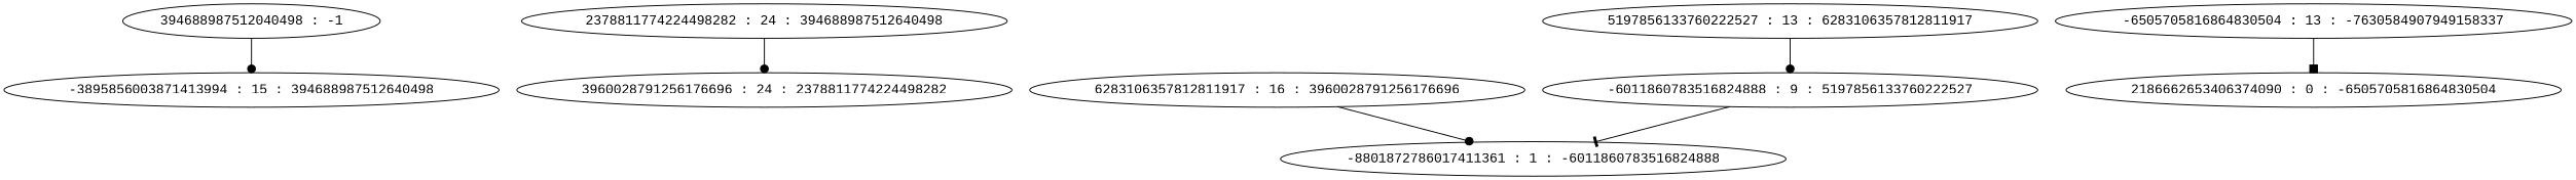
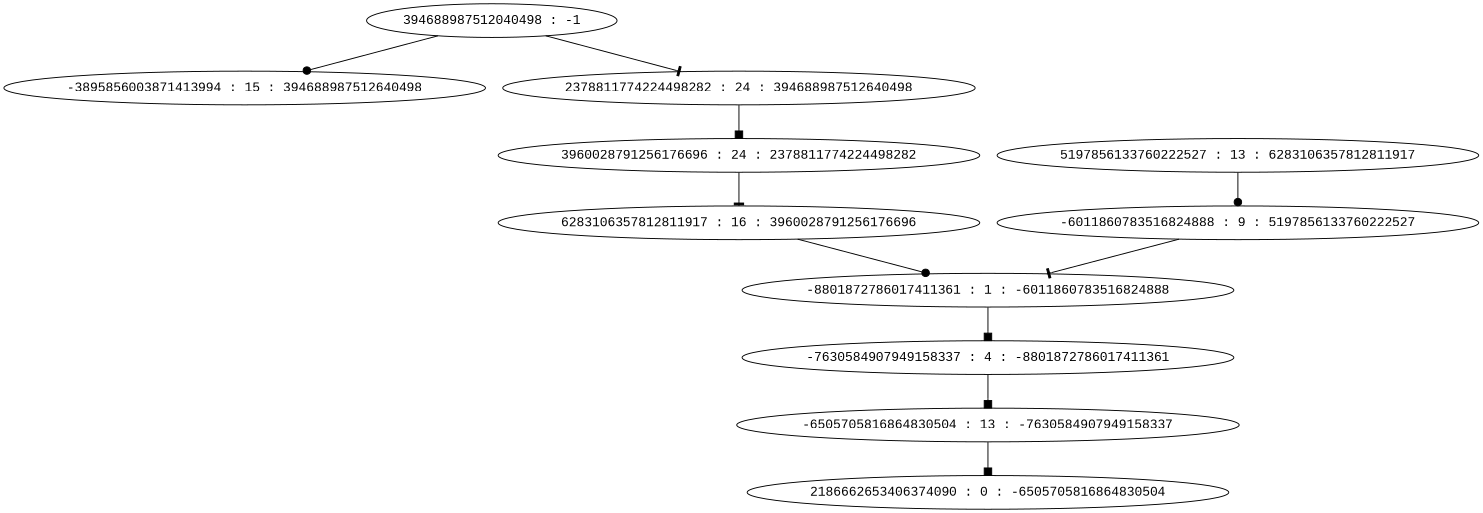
  digraph {
    fontname="Liberation Mono"
    node [fontname="Liberation Mono"]
    edge [arrowhead=dot fontname="Liberation Mono"]
    n1 [label="394688987512040498 : -1"]
    n2 [label="-3895856003871413994 : 15 : 394688987512640498\n"]
    n3 [label="2378811774224498282 : 24 : 394688987512640498\n"]
    n4 [label="3960028791256176696 : 24 : 2378811774224498282\n"]
    n5 [label="6283106357812811917 : 16 : 3960028791256176696\n"]
    n6 [label="-8801872786017411361 : 1 : -6011860783516824888\n"]
    n7 [label="5197856133760222527 : 13 : 6283106357812811917\n"]
    n8 [label="-6011860783516824888 : 9 : 5197856133760222527\n"]
+   n9 [label="-7630584907949158337 : 4 : -8801872786017411361\n"]
    n10 [label="-6505705816864830504 : 13 : -7630584907949158337\n"]
    n11 [label="2186662653406374090 : 0 : -6505705816864830504\n"]
    n1 -> n2
-   n3 -> n4
+   n1 -> n3 [arrowhead=tee]
+   n3 -> n4 [arrowhead=box]
+   n4 -> n5 [arrowhead=tee]
    n5 -> n6
+   n6 -> n9 [arrowhead=box]
    n7 -> n8
    n8 -> n6 [arrowhead=tee]
+   n9 -> n10 [arrowhead=box]
    n10 -> n11 [arrowhead=box]
  }
